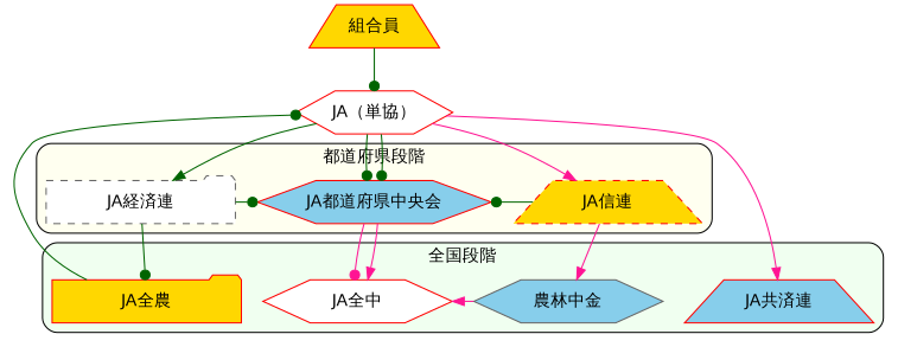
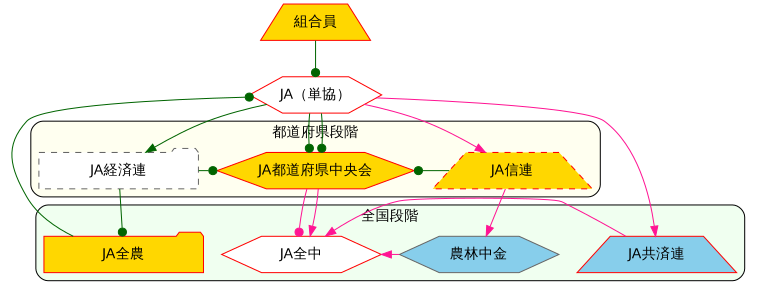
  digraph {
    rankdir=TB
    node [color=red fillcolor=skyblue fixedsize=false fontname=Helvetica shape=hexagon style=filled]
    edge [arrowhead=dot color=darkgreen]
-   "JA都道府県中央会" [width=2.2]
+   "JA都道府県中央会" [fillcolor=gold width=2.2]
    "JA経済連" [color=gray40 fillcolor=white shape=folder style="dashed,filled" width=2.2]
    "JA信連" [fillcolor=gold shape=trapezium style="dashed,filled" width=2.2]
    "JA共済連" [shape=trapezium width=2.2]
    "JA全農" [fillcolor=gold shape=folder width=2.2]
    "農林中金" [color=gray40 width=2.2]
    "JA全中" [fillcolor=white width=2.2]
    "JA（単協）" [fillcolor=white]
    "組合員" [fillcolor=gold shape=trapezium width=0.9]
    subgraph cluster_1 {
      bgcolor=ivory
      fontname=Helvetica
      label="都道府県段階"
      style=rounded
      subgraph sub_2 {
        bgcolor=ivory
        fontname=Helvetica
        label="都道府県段階"
        rank=same
        style=rounded
        "JA都道府県中央会"
        "JA経済連"
        "JA信連"
      }
    }
    subgraph cluster_3 {
      bgcolor=honeydew
      fontname=Helvetica
      label="全国段階"
      style=rounded
      subgraph sub_4 {
        bgcolor=honeydew
        fontname=Helvetica
        label="全国段階"
        rank=same
        style=rounded
        "JA共済連"
        "JA全農"
        "農林中金"
        "JA全中"
      }
    }
    "JA都道府県中央会" -> "JA全中" [color=deeppink]
    "JA都道府県中央会" -> "JA全中" [arrowhead=normal color=deeppink]
    "JA経済連" -> "JA都道府県中央会"
    "JA経済連" -> "JA全農"
    "JA信連" -> "JA都道府県中央会"
    "JA信連" -> "農林中金" [arrowhead=normal color=deeppink]
+   "JA共済連" -> "JA全中" [arrowhead=normal color=deeppink]
    "JA全農" -> "JA（単協）"
    "農林中金" -> "JA全中" [arrowhead=normal color=deeppink]
    "JA（単協）" -> "JA都道府県中央会"
    "JA（単協）" -> "JA都道府県中央会"
    "JA（単協）" -> "JA経済連" [arrowhead=normal]
    "JA（単協）" -> "JA信連" [arrowhead=normal color=deeppink]
    "JA（単協）" -> "JA共済連" [arrowhead=normal color=deeppink]
    "組合員" -> "JA（単協）"
  }
